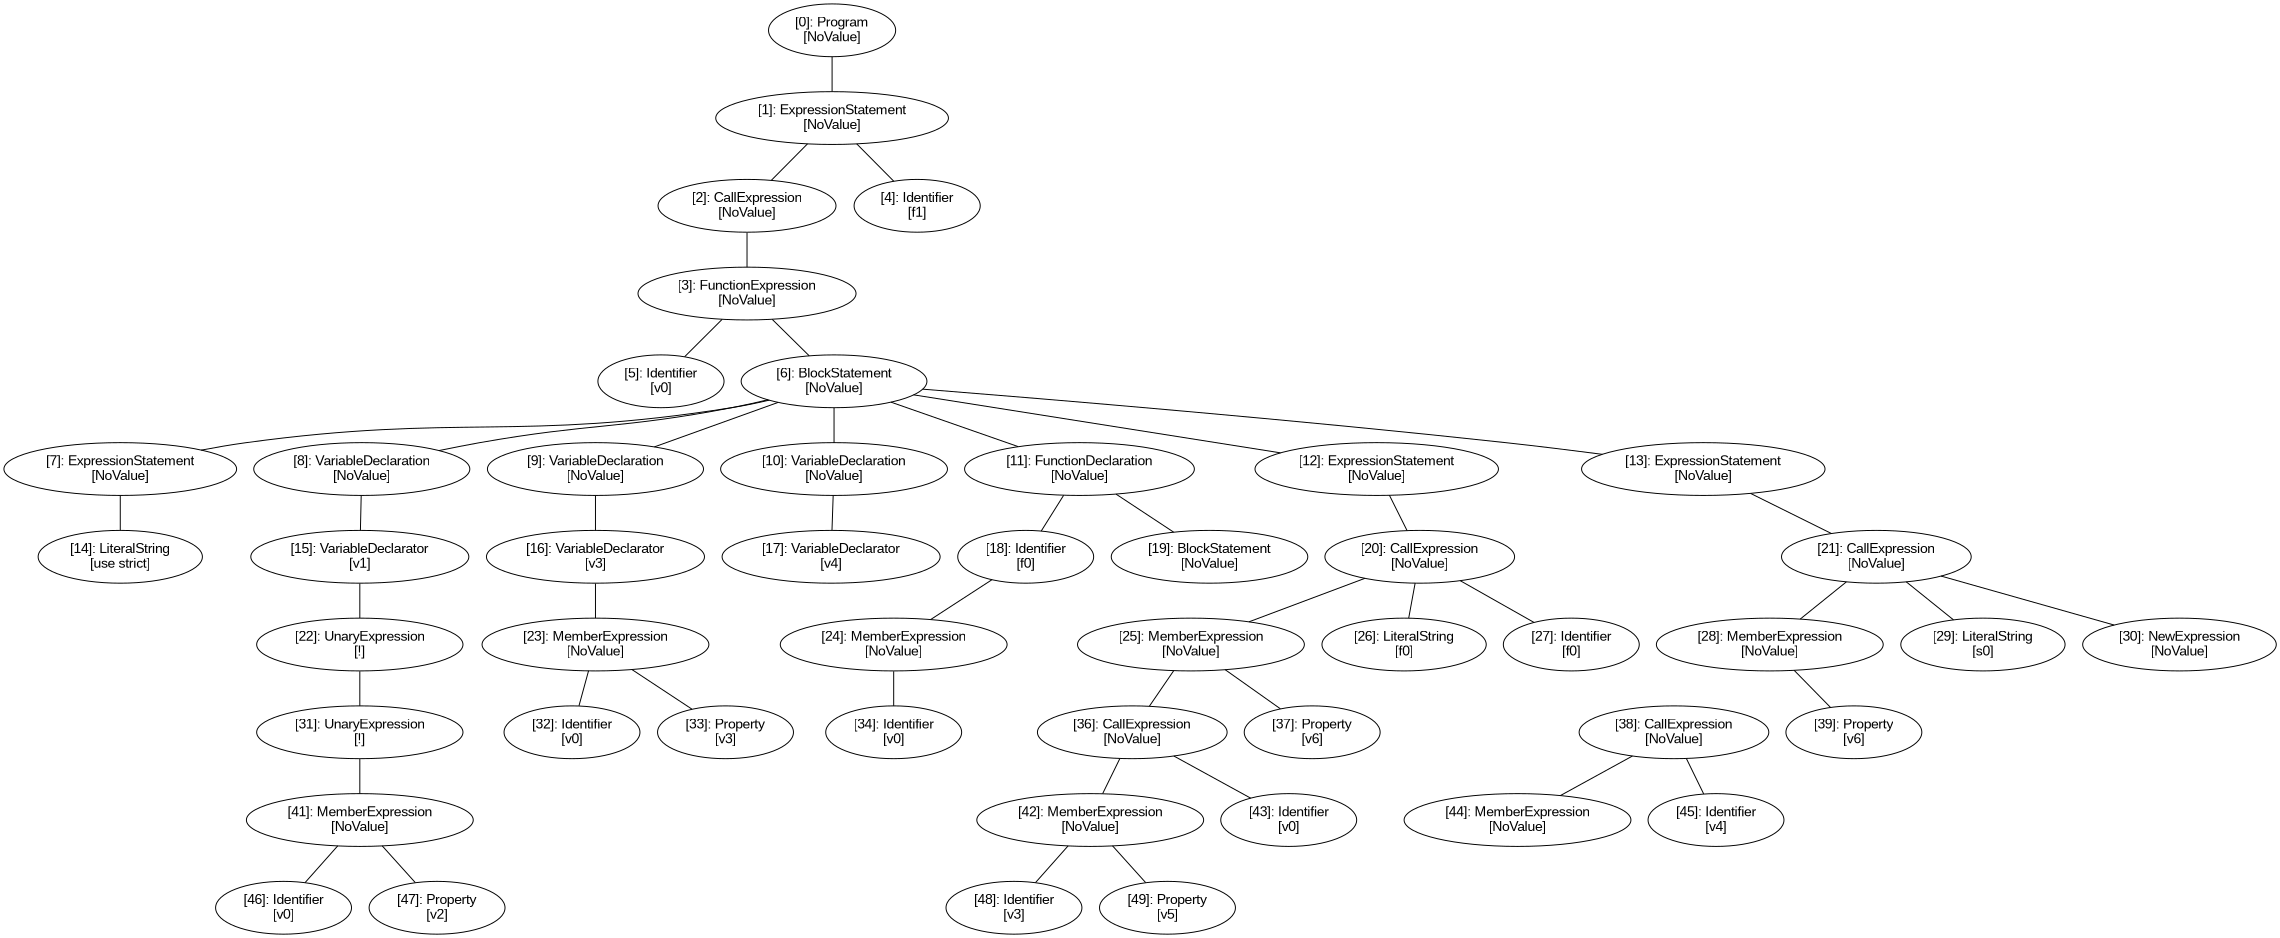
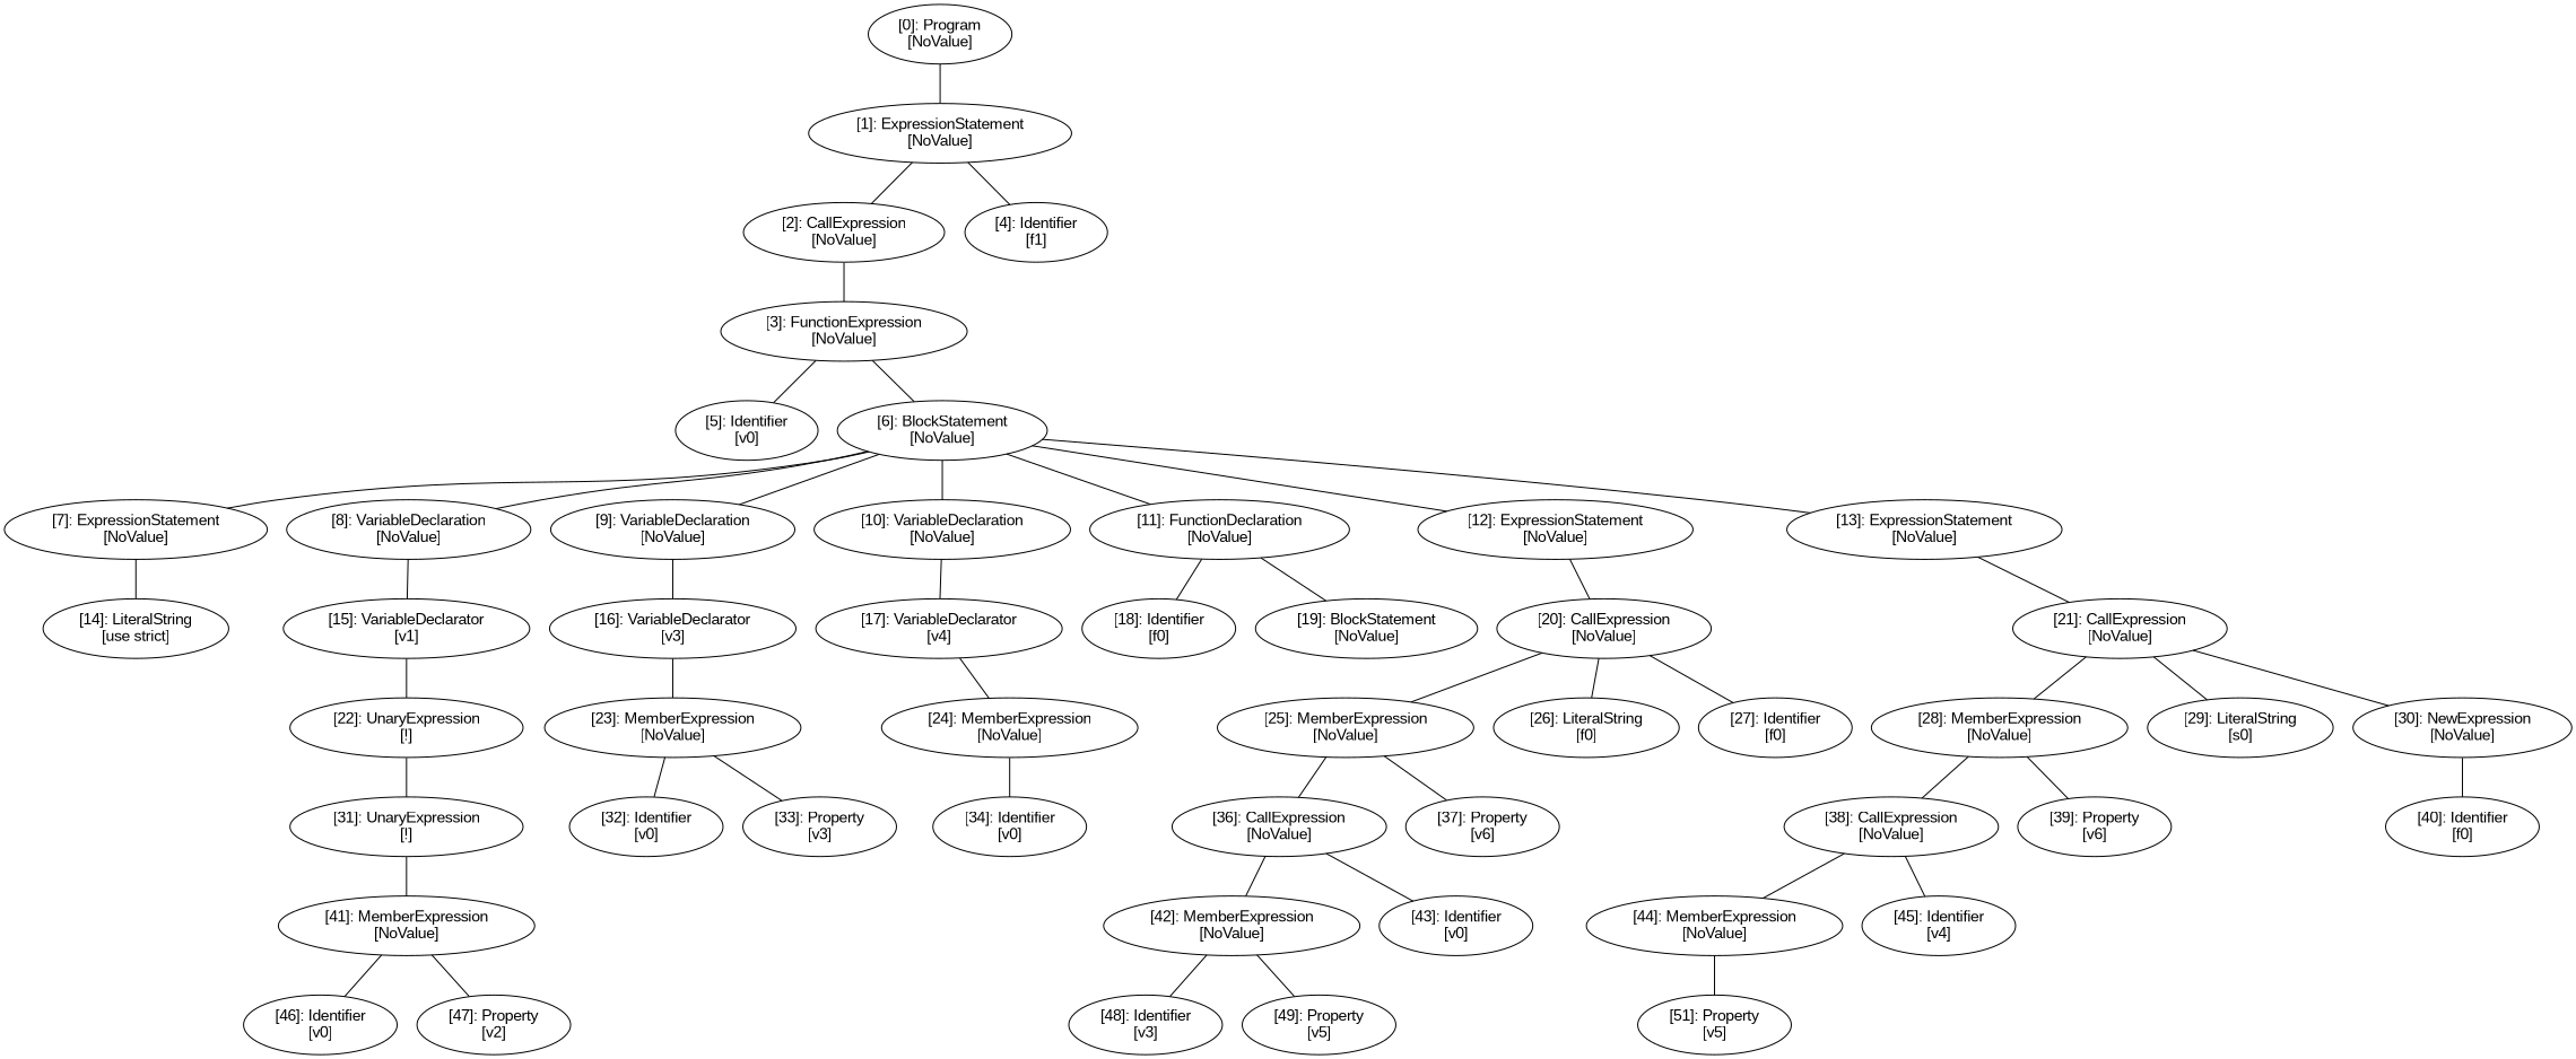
  graph {
    fontname="Liberation Sans"
    node [fontname="Liberation Sans"]
    edge [fontname="Liberation Sans"]
    n1 [label="[0]: Program\n[NoValue]"]
    n2 [label="[1]: ExpressionStatement\n[NoValue]"]
    n3 [label="[2]: CallExpression\n[NoValue]"]
    n4 [label="[4]: Identifier\n[f1]"]
    n5 [label="[3]: FunctionExpression\n[NoValue]"]
    n6 [label="[5]: Identifier\n[v0]"]
    n7 [label="[6]: BlockStatement\n[NoValue]"]
    n8 [label="[7]: ExpressionStatement\n[NoValue]"]
    n9 [label="[8]: VariableDeclaration\n[NoValue]"]
    n10 [label="[9]: VariableDeclaration\n[NoValue]"]
    n11 [label="[10]: VariableDeclaration\n[NoValue]"]
    n12 [label="[11]: FunctionDeclaration\n[NoValue]"]
    n13 [label="[12]: ExpressionStatement\n[NoValue]"]
    n14 [label="[13]: ExpressionStatement\n[NoValue]"]
    n15 [label="[14]: LiteralString\n[use strict]"]
    n16 [label="[15]: VariableDeclarator\n[v1]"]
    n17 [label="[16]: VariableDeclarator\n[v3]"]
    n18 [label="[17]: VariableDeclarator\n[v4]"]
    n19 [label="[18]: Identifier\n[f0]"]
    n20 [label="[19]: BlockStatement\n[NoValue]"]
    n21 [label="[20]: CallExpression\n[NoValue]"]
    n22 [label="[21]: CallExpression\n[NoValue]"]
    n23 [label="[22]: UnaryExpression\n[!]"]
    n24 [label="[23]: MemberExpression\n[NoValue]"]
    n25 [label="[24]: MemberExpression\n[NoValue]"]
    n26 [label="[25]: MemberExpression\n[NoValue]"]
    n27 [label="[26]: LiteralString\n[f0]"]
    n28 [label="[27]: Identifier\n[f0]"]
    n29 [label="[28]: MemberExpression\n[NoValue]"]
    n30 [label="[29]: LiteralString\n[s0]"]
    n31 [label="[30]: NewExpression\n[NoValue]"]
    n32 [label="[31]: UnaryExpression\n[!]"]
    n33 [label="[32]: Identifier\n[v0]"]
    n34 [label="[33]: Property\n[v3]"]
    n35 [label="[34]: Identifier\n[v0]"]
    n36 [label="[36]: CallExpression\n[NoValue]"]
    n37 [label="[37]: Property\n[v6]"]
    n38 [label="[38]: CallExpression\n[NoValue]"]
    n39 [label="[39]: Property\n[v6]"]
+   n40 [label="[40]: Identifier\n[f0]"]
    n41 [label="[41]: MemberExpression\n[NoValue]"]
    n42 [label="[42]: MemberExpression\n[NoValue]"]
    n43 [label="[43]: Identifier\n[v0]"]
    n44 [label="[44]: MemberExpression\n[NoValue]"]
    n45 [label="[45]: Identifier\n[v4]"]
    n46 [label="[46]: Identifier\n[v0]"]
    n47 [label="[47]: Property\n[v2]"]
    n48 [label="[48]: Identifier\n[v3]"]
    n49 [label="[49]: Property\n[v5]"]
+   n50 [label="[51]: Property\n[v5]"]
    n1 -- n2
    n2 -- n3
    n2 -- n4
    n3 -- n5
    n5 -- n6
    n5 -- n7
    n7 -- n8
    n7 -- n9
    n7 -- n10
    n7 -- n11
    n7 -- n12
    n7 -- n13
    n7 -- n14
    n8 -- n15
    n9 -- n16
    n10 -- n17
    n11 -- n18
    n12 -- n19
    n12 -- n20
    n13 -- n21
    n14 -- n22
    n16 -- n23
    n17 -- n24
-   n19 -- n25
+   n18 -- n25
    n21 -- n26
    n21 -- n27
    n21 -- n28
    n22 -- n29
    n22 -- n30
    n22 -- n31
    n23 -- n32
    n24 -- n33
    n24 -- n34
    n25 -- n35
    n26 -- n36
    n26 -- n37
+   n29 -- n38
    n29 -- n39
+   n31 -- n40
    n32 -- n41
    n36 -- n42
    n36 -- n43
    n38 -- n44
    n38 -- n45
    n41 -- n46
    n41 -- n47
    n42 -- n48
    n42 -- n49
+   n44 -- n50
  }
